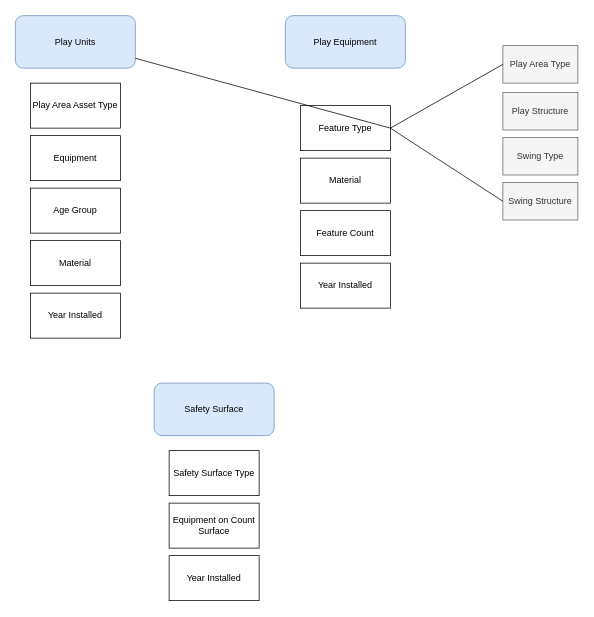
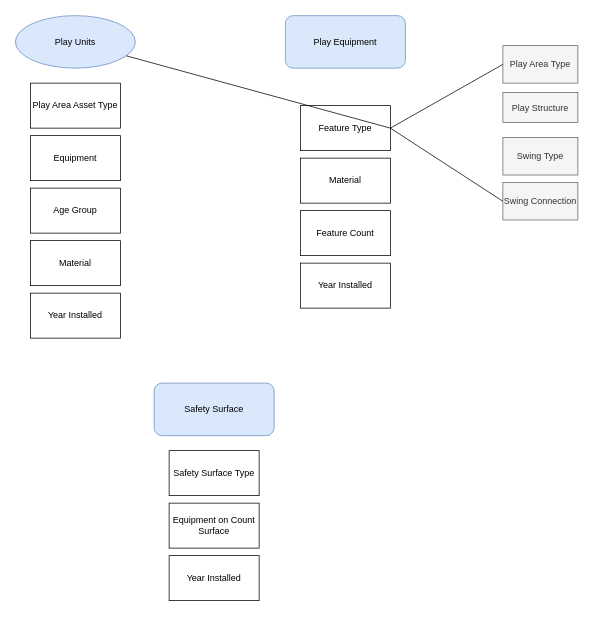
  <mxCell id="0" />
  <mxCell id="1" parent="0" />
- <mxCell id="2" value="Play Units" style="rounded=1;whiteSpace=wrap;html=1;fillColor=#dae8fc;strokeColor=#6c8ebf;" vertex="1" parent="1"><mxGeometry x="20" y="20" width="160" height="70" as="geometry" /></mxCell>
+ <mxCell id="2" value="Play Units" style="ellipse;whiteSpace=wrap;html=1;fillColor=#dae8fc;strokeColor=#6c8ebf;" vertex="1" parent="1"><mxGeometry x="20" y="20" width="160" height="70" as="geometry" /></mxCell>
  <mxCell id="3" value="Play Area Asset Type" style="rounded=0;whiteSpace=wrap;html=1;" vertex="1" parent="1"><mxGeometry x="40" y="110" width="120" height="60" as="geometry" /></mxCell>
  <mxCell id="4" value="Equipment" style="rounded=0;whiteSpace=wrap;html=1;" vertex="1" parent="1"><mxGeometry x="40" y="180" width="120" height="60" as="geometry" /></mxCell>
  <mxCell id="5" value="Age Group" style="rounded=0;whiteSpace=wrap;html=1;" vertex="1" parent="1"><mxGeometry x="40" y="250" width="120" height="60" as="geometry" /></mxCell>
  <mxCell id="6" value="Material" style="rounded=0;whiteSpace=wrap;html=1;" vertex="1" parent="1"><mxGeometry x="40" y="320" width="120" height="60" as="geometry" /></mxCell>
  <mxCell id="7" value="Year Installed" style="rounded=0;whiteSpace=wrap;html=1;" vertex="1" parent="1"><mxGeometry x="40" y="390" width="120" height="60" as="geometry" /></mxCell>
  <mxCell id="8" value="Play Equipment" style="rounded=1;whiteSpace=wrap;html=1;fillColor=#dae8fc;strokeColor=#6c8ebf;" vertex="1" parent="1"><mxGeometry x="380" y="20" width="160" height="70" as="geometry" /></mxCell>
  <mxCell id="9" value="Feature Type" style="rounded=0;whiteSpace=wrap;html=1;" vertex="1" parent="1"><mxGeometry x="400" y="140" width="120" height="60" as="geometry" /></mxCell>
  <mxCell id="10" value="Play Area Type" style="rounded=0;whiteSpace=wrap;html=1;fillColor=#f5f5f5;strokeColor=#666666;fontColor=#333333;" vertex="1" parent="1"><mxGeometry x="670" y="60" width="100" height="50" as="geometry" /></mxCell>
- <mxCell id="11" value="Play Structure" style="rounded=0;whiteSpace=wrap;html=1;fillColor=#f5f5f5;strokeColor=#666666;fontColor=#333333;" vertex="1" parent="1"><mxGeometry x="670" y="122.5" width="100" height="50" as="geometry" /></mxCell>
+ <mxCell id="11" value="Play Structure" style="rounded=0;whiteSpace=wrap;html=1;fillColor=#f5f5f5;strokeColor=#666666;fontColor=#333333;" vertex="1" parent="1"><mxGeometry x="670" y="122.5" width="100" height="40" as="geometry" /></mxCell>
  <mxCell id="12" value="Swing Type" style="rounded=0;whiteSpace=wrap;html=1;fillColor=#f5f5f5;strokeColor=#666666;fontColor=#333333;" vertex="1" parent="1"><mxGeometry x="670" y="182.5" width="100" height="50" as="geometry" /></mxCell>
- <mxCell id="13" value="Swing Structure" style="rounded=0;whiteSpace=wrap;html=1;fillColor=#f5f5f5;strokeColor=#666666;fontColor=#333333;" vertex="1" parent="1"><mxGeometry x="670" y="242.5" width="100" height="50" as="geometry" /></mxCell>
+ <mxCell id="13" value="Swing Connection" style="rounded=0;whiteSpace=wrap;html=1;fillColor=#f5f5f5;strokeColor=#666666;fontColor=#333333;" vertex="1" parent="1"><mxGeometry x="670" y="242.5" width="100" height="50" as="geometry" /></mxCell>
  <mxCell id="14" value="Material" style="rounded=0;whiteSpace=wrap;html=1;" vertex="1" parent="1"><mxGeometry x="400" y="210" width="120" height="60" as="geometry" /></mxCell>
  <mxCell id="15" value="Feature Count" style="rounded=0;whiteSpace=wrap;html=1;" vertex="1" parent="1"><mxGeometry x="400" y="280" width="120" height="60" as="geometry" /></mxCell>
  <mxCell id="16" value="Year Installed" style="rounded=0;whiteSpace=wrap;html=1;" vertex="1" parent="1"><mxGeometry x="400" y="350" width="120" height="60" as="geometry" /></mxCell>
  <mxCell id="17" value="" style="endArrow=none;html=1;exitX=1;exitY=0.5;exitDx=0;exitDy=0;entryX=0;entryY=0.5;entryDx=0;entryDy=0;" edge="1" parent="1" source="9" target="10"><mxGeometry width="50" height="50" relative="1" as="geometry"><mxPoint x="540" y="210" as="sourcePoint" /><mxPoint x="590" y="160" as="targetPoint" /></mxGeometry></mxCell>
  <mxCell id="18" value="" style="endArrow=none;html=1;exitX=1;exitY=0.5;exitDx=0;exitDy=0;" edge="1" parent="1" source="9" target="2"><mxGeometry width="50" height="50" relative="1" as="geometry"><mxPoint x="510" y="210" as="sourcePoint" /><mxPoint x="620" y="110" as="targetPoint" /></mxGeometry></mxCell>
  <mxCell id="19" value="" style="endArrow=none;html=1;entryX=0;entryY=0.5;entryDx=0;entryDy=0;exitX=1;exitY=0.5;exitDx=0;exitDy=0;" edge="1" parent="1" source="9" target="13"><mxGeometry width="50" height="50" relative="1" as="geometry"><mxPoint x="550" y="230" as="sourcePoint" /><mxPoint x="620" y="270" as="targetPoint" /><Array as="points" /></mxGeometry></mxCell>
  <mxCell id="20" value="Safety Surface" style="rounded=1;whiteSpace=wrap;html=1;fillColor=#dae8fc;strokeColor=#6c8ebf;" vertex="1" parent="1"><mxGeometry x="205" y="510" width="160" height="70" as="geometry" /></mxCell>
  <mxCell id="21" value="Year Installed" style="rounded=0;whiteSpace=wrap;html=1;" vertex="1" parent="1"><mxGeometry x="225" y="740" width="120" height="60" as="geometry" /></mxCell>
  <mxCell id="22" value="Safety Surface Type" style="rounded=0;whiteSpace=wrap;html=1;" vertex="1" parent="1"><mxGeometry x="225" y="600" width="120" height="60" as="geometry" /></mxCell>
  <mxCell id="23" value="Equipment on Count Surface" style="rounded=0;whiteSpace=wrap;html=1;" vertex="1" parent="1"><mxGeometry x="225" y="670" width="120" height="60" as="geometry" /></mxCell>
